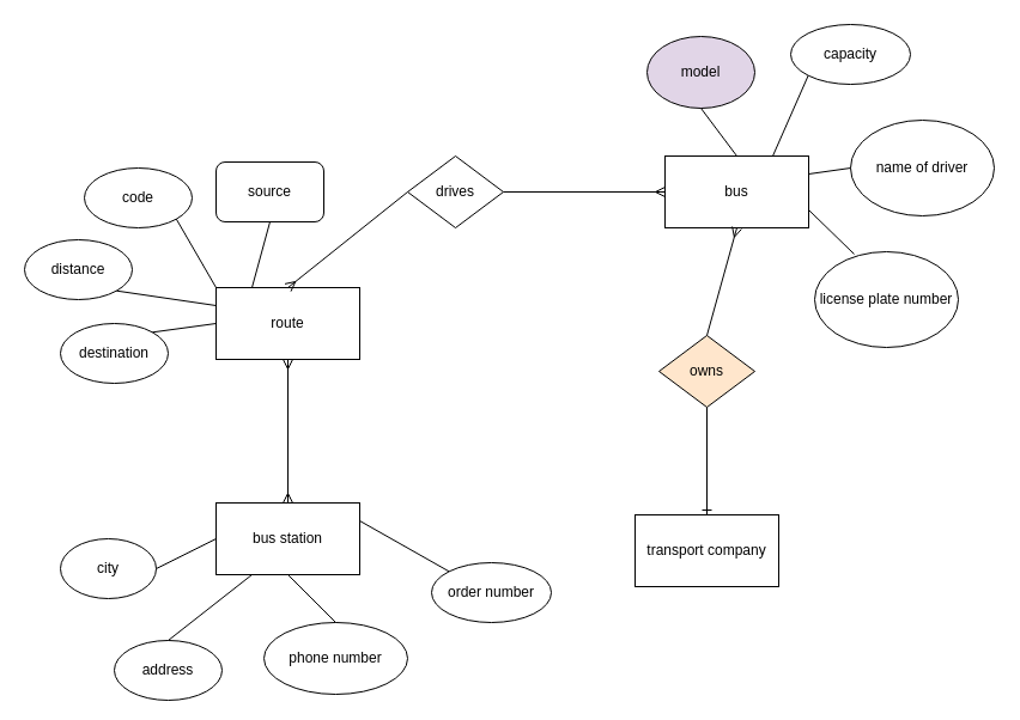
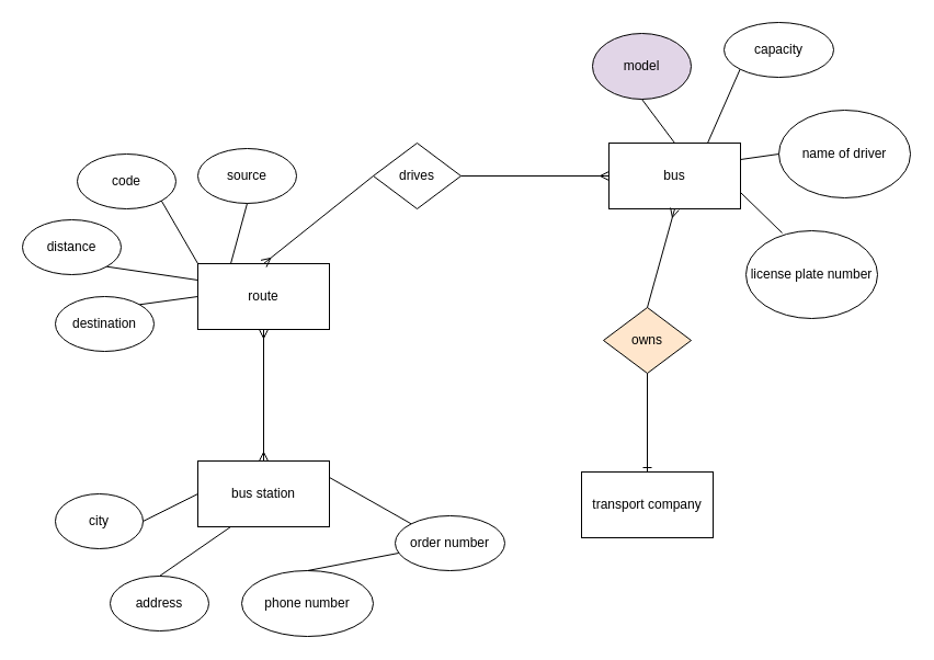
  <mxCell id="0" />
  <mxCell id="1" parent="0" />
  <mxCell id="2" value="transport company" style="rounded=0;whiteSpace=wrap;html=1;" vertex="1" parent="1"><mxGeometry x="530" y="430" width="120" height="60" as="geometry" /></mxCell>
  <mxCell id="3" value="route" style="rounded=0;whiteSpace=wrap;html=1;" vertex="1" parent="1"><mxGeometry x="180" y="240" width="120" height="60" as="geometry" /></mxCell>
  <mxCell id="4" value="bus station" style="rounded=0;whiteSpace=wrap;html=1;" vertex="1" parent="1"><mxGeometry x="180" y="420" width="120" height="60" as="geometry" /></mxCell>
  <mxCell id="5" value="bus" style="rounded=0;whiteSpace=wrap;html=1;" vertex="1" parent="1"><mxGeometry x="555" y="130" width="120" height="60" as="geometry" /></mxCell>
  <mxCell id="6" value="owns" style="rhombus;whiteSpace=wrap;html=1;fillColor=#ffe6cc;" vertex="1" parent="1"><mxGeometry x="550" y="280" width="80" height="60" as="geometry" /></mxCell>
  <mxCell id="7" value="" style="endArrow=none;html=1;exitX=0.5;exitY=0;exitDx=0;exitDy=0;entryX=0.5;entryY=1;entryDx=0;entryDy=0;startArrow=ERone;startFill=0;" edge="1" parent="1" source="2" target="6"><mxGeometry width="50" height="50" relative="1" as="geometry"><mxPoint x="590" y="410" as="sourcePoint" /><mxPoint x="640" y="360" as="targetPoint" /></mxGeometry></mxCell>
  <mxCell id="8" value="" style="endArrow=ERmany;html=1;entryX=0.5;entryY=1;entryDx=0;entryDy=0;exitX=0.5;exitY=0;exitDx=0;exitDy=0;endFill=0;" edge="1" parent="1" source="6" target="5"><mxGeometry width="50" height="50" relative="1" as="geometry"><mxPoint x="590" y="410" as="sourcePoint" /><mxPoint x="640" y="360" as="targetPoint" /></mxGeometry></mxCell>
  <mxCell id="9" value="drives" style="rhombus;whiteSpace=wrap;html=1;" vertex="1" parent="1"><mxGeometry x="340" y="130" width="80" height="60" as="geometry" /></mxCell>
  <mxCell id="10" value="" style="endArrow=ERmany;html=1;entryX=0;entryY=0.5;entryDx=0;entryDy=0;exitX=1;exitY=0.5;exitDx=0;exitDy=0;endFill=0;" edge="1" parent="1" source="9" target="5"><mxGeometry width="50" height="50" relative="1" as="geometry"><mxPoint x="590" y="410" as="sourcePoint" /><mxPoint x="640" y="360" as="targetPoint" /></mxGeometry></mxCell>
  <mxCell id="11" value="" style="endArrow=none;html=1;entryX=0;entryY=0.5;entryDx=0;entryDy=0;exitX=0.5;exitY=0;exitDx=0;exitDy=0;startArrow=ERmany;startFill=0;" edge="1" parent="1" source="3" target="9"><mxGeometry width="50" height="50" relative="1" as="geometry"><mxPoint x="590" y="410" as="sourcePoint" /><mxPoint x="640" y="360" as="targetPoint" /></mxGeometry></mxCell>
  <mxCell id="12" value="" style="endArrow=ERmany;html=1;entryX=0.5;entryY=1;entryDx=0;entryDy=0;startArrow=ERmany;startFill=0;endFill=0;" edge="1" parent="1" source="4" target="3"><mxGeometry width="50" height="50" relative="1" as="geometry"><mxPoint x="590" y="410" as="sourcePoint" /><mxPoint x="640" y="360" as="targetPoint" /></mxGeometry></mxCell>
  <mxCell id="13" value="code" style="ellipse;whiteSpace=wrap;html=1;" vertex="1" parent="1"><mxGeometry x="70" y="140" width="90" height="50" as="geometry" /></mxCell>
  <mxCell id="14" value="distance" style="ellipse;whiteSpace=wrap;html=1;" vertex="1" parent="1"><mxGeometry x="20" y="200" width="90" height="50" as="geometry" /></mxCell>
- <mxCell id="15" value="source" style="whiteSpace=wrap;html=1;rounded=1;" vertex="1" parent="1"><mxGeometry x="180" y="135" width="90" height="50" as="geometry" /></mxCell>
+ <mxCell id="15" value="source" style="ellipse;whiteSpace=wrap;html=1;" vertex="1" parent="1"><mxGeometry x="180" y="135" width="90" height="50" as="geometry" /></mxCell>
  <mxCell id="16" value="destination" style="ellipse;whiteSpace=wrap;html=1;" vertex="1" parent="1"><mxGeometry x="50" y="270" width="90" height="50" as="geometry" /></mxCell>
  <mxCell id="17" value="" style="endArrow=none;html=1;exitX=0.25;exitY=0;exitDx=0;exitDy=0;entryX=0.5;entryY=1;entryDx=0;entryDy=0;" edge="1" parent="1" source="3" target="15"><mxGeometry width="50" height="50" relative="1" as="geometry"><mxPoint x="400" y="410" as="sourcePoint" /><mxPoint x="450" y="360" as="targetPoint" /></mxGeometry></mxCell>
  <mxCell id="18" value="" style="endArrow=none;html=1;exitX=0;exitY=0;exitDx=0;exitDy=0;entryX=1;entryY=1;entryDx=0;entryDy=0;" edge="1" parent="1" source="3" target="13"><mxGeometry width="50" height="50" relative="1" as="geometry"><mxPoint x="400" y="410" as="sourcePoint" /><mxPoint x="450" y="360" as="targetPoint" /></mxGeometry></mxCell>
  <mxCell id="19" value="" style="endArrow=none;html=1;exitX=0;exitY=0.25;exitDx=0;exitDy=0;entryX=1;entryY=1;entryDx=0;entryDy=0;" edge="1" parent="1" source="3" target="14"><mxGeometry width="50" height="50" relative="1" as="geometry"><mxPoint x="400" y="410" as="sourcePoint" /><mxPoint x="112" y="225" as="targetPoint" /></mxGeometry></mxCell>
  <mxCell id="20" value="" style="endArrow=none;html=1;entryX=0;entryY=0.5;entryDx=0;entryDy=0;exitX=1;exitY=0;exitDx=0;exitDy=0;" edge="1" parent="1" source="16" target="3"><mxGeometry width="50" height="50" relative="1" as="geometry"><mxPoint x="400" y="410" as="sourcePoint" /><mxPoint x="450" y="360" as="targetPoint" /></mxGeometry></mxCell>
  <mxCell id="21" value="license plate number" style="ellipse;whiteSpace=wrap;html=1;" vertex="1" parent="1"><mxGeometry x="680" y="210" width="120" height="80" as="geometry" /></mxCell>
  <mxCell id="22" value="name of driver" style="ellipse;whiteSpace=wrap;html=1;" vertex="1" parent="1"><mxGeometry x="710" y="100" width="120" height="80" as="geometry" /></mxCell>
  <mxCell id="23" value="capacity" style="ellipse;whiteSpace=wrap;html=1;" vertex="1" parent="1"><mxGeometry x="660" y="20" width="100" height="50" as="geometry" /></mxCell>
  <mxCell id="24" value="model" style="ellipse;whiteSpace=wrap;html=1;fillColor=#e1d5e7;" vertex="1" parent="1"><mxGeometry x="540" y="30" width="90" height="60" as="geometry" /></mxCell>
  <mxCell id="25" value="" style="endArrow=none;html=1;entryX=0.5;entryY=1;entryDx=0;entryDy=0;exitX=0.5;exitY=0;exitDx=0;exitDy=0;" edge="1" parent="1" source="5" target="24"><mxGeometry width="50" height="50" relative="1" as="geometry"><mxPoint x="400" y="280" as="sourcePoint" /><mxPoint x="450" y="230" as="targetPoint" /></mxGeometry></mxCell>
  <mxCell id="26" value="" style="endArrow=none;html=1;entryX=0;entryY=1;entryDx=0;entryDy=0;exitX=0.75;exitY=0;exitDx=0;exitDy=0;" edge="1" parent="1" source="5" target="23"><mxGeometry width="50" height="50" relative="1" as="geometry"><mxPoint x="400" y="280" as="sourcePoint" /><mxPoint x="450" y="230" as="targetPoint" /></mxGeometry></mxCell>
  <mxCell id="27" value="" style="endArrow=none;html=1;entryX=0;entryY=0.5;entryDx=0;entryDy=0;exitX=1;exitY=0.25;exitDx=0;exitDy=0;" edge="1" parent="1" source="5" target="22"><mxGeometry width="50" height="50" relative="1" as="geometry"><mxPoint x="400" y="280" as="sourcePoint" /><mxPoint x="450" y="230" as="targetPoint" /></mxGeometry></mxCell>
  <mxCell id="28" value="" style="endArrow=none;html=1;entryX=0.275;entryY=0.025;entryDx=0;entryDy=0;entryPerimeter=0;exitX=1;exitY=0.75;exitDx=0;exitDy=0;" edge="1" parent="1" source="5" target="21"><mxGeometry width="50" height="50" relative="1" as="geometry"><mxPoint x="400" y="280" as="sourcePoint" /><mxPoint x="450" y="230" as="targetPoint" /></mxGeometry></mxCell>
  <mxCell id="29" value="phone number" style="ellipse;whiteSpace=wrap;html=1;" vertex="1" parent="1"><mxGeometry x="220" y="520" width="120" height="60" as="geometry" /></mxCell>
- <mxCell id="30" value="address" style="ellipse;whiteSpace=wrap;html=1;" vertex="1" parent="1"><mxGeometry x="95" y="535" width="90" height="50" as="geometry" /></mxCell>
+ <mxCell id="30" value="address" style="ellipse;whiteSpace=wrap;html=1;" vertex="1" parent="1"><mxGeometry x="100" y="525" width="90" height="50" as="geometry" /></mxCell>
  <mxCell id="31" value="city" style="ellipse;whiteSpace=wrap;html=1;" vertex="1" parent="1"><mxGeometry x="50" y="450" width="80" height="50" as="geometry" /></mxCell>
  <mxCell id="32" value="" style="endArrow=none;html=1;entryX=0;entryY=0.5;entryDx=0;entryDy=0;exitX=1;exitY=0.5;exitDx=0;exitDy=0;" edge="1" parent="1" source="31" target="4"><mxGeometry width="50" height="50" relative="1" as="geometry"><mxPoint x="400" y="490" as="sourcePoint" /><mxPoint x="450" y="440" as="targetPoint" /></mxGeometry></mxCell>
  <mxCell id="33" value="" style="endArrow=none;html=1;exitX=0.5;exitY=0;exitDx=0;exitDy=0;entryX=0.25;entryY=1;entryDx=0;entryDy=0;" edge="1" parent="1" source="30" target="4"><mxGeometry width="50" height="50" relative="1" as="geometry"><mxPoint x="400" y="490" as="sourcePoint" /><mxPoint x="450" y="440" as="targetPoint" /></mxGeometry></mxCell>
- <mxCell id="34" value="" style="endArrow=none;html=1;exitX=0.5;exitY=0;exitDx=0;exitDy=0;entryX=0.5;entryY=1;entryDx=0;entryDy=0;" edge="1" parent="1" source="29" target="4"><mxGeometry width="50" height="50" relative="1" as="geometry"><mxPoint x="400" y="490" as="sourcePoint" /><mxPoint x="450" y="440" as="targetPoint" /></mxGeometry></mxCell>
+ <mxCell id="34" value="" style="endArrow=none;html=1;exitX=0.5;exitY=0;exitDx=0;exitDy=0;" edge="1" parent="1" source="29" target="35"><mxGeometry width="50" height="50" relative="1" as="geometry"><mxPoint x="400" y="490" as="sourcePoint" /><mxPoint x="450" y="440" as="targetPoint" /></mxGeometry></mxCell>
  <mxCell id="35" value="order number" style="ellipse;whiteSpace=wrap;html=1;" vertex="1" parent="1"><mxGeometry x="360" y="470" width="100" height="50" as="geometry" /></mxCell>
  <mxCell id="36" value="" style="endArrow=none;html=1;exitX=1;exitY=0.25;exitDx=0;exitDy=0;entryX=0;entryY=0;entryDx=0;entryDy=0;" edge="1" parent="1" source="4" target="35"><mxGeometry width="50" height="50" relative="1" as="geometry"><mxPoint x="370" y="400" as="sourcePoint" /><mxPoint x="450" y="280" as="targetPoint" /></mxGeometry></mxCell>
